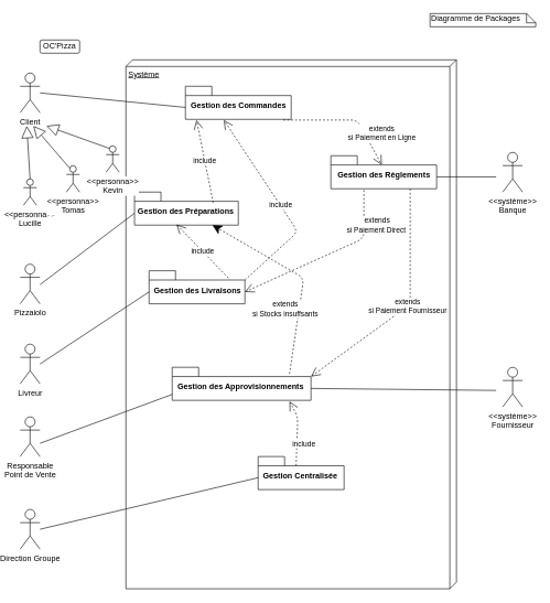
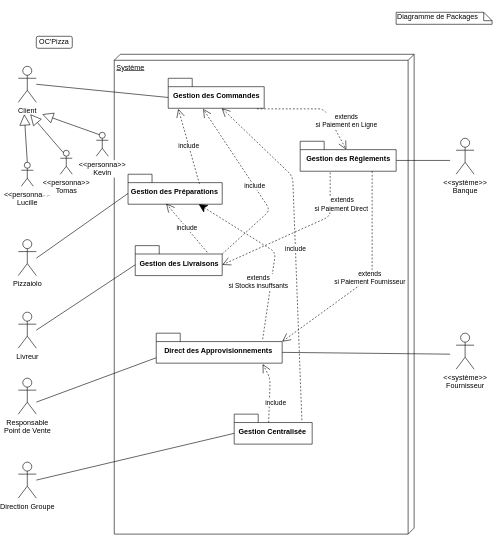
  <mxCell id="0" />
  <mxCell id="1" parent="0" />
  <mxCell id="2" value="Système" style="verticalAlign=top;align=left;spacingTop=8;spacingLeft=2;spacingRight=12;shape=cube;size=10;direction=south;fontStyle=4;html=1;" parent="1" vertex="1"><mxGeometry x="180" y="90" width="500" height="800" as="geometry" /></mxCell>
  <mxCell id="3" value="OC'Pizza" style="rounded=1;whiteSpace=wrap;html=1;" parent="1" vertex="1"><mxGeometry x="50" y="60" width="60" height="20" as="geometry" /></mxCell>
- <mxCell id="4" value="Diagramme de Packages" style="shape=note;whiteSpace=wrap;html=1;size=14;verticalAlign=top;align=left;spacingTop=-6;" parent="1" vertex="1"><mxGeometry x="640" y="20" width="160" height="20" as="geometry" /></mxCell>
+ <mxCell id="4" value="Diagramme de Packages" style="shape=note;whiteSpace=wrap;html=1;size=14;verticalAlign=top;align=left;spacingTop=-6;" parent="1" vertex="1"><mxGeometry x="650" y="20" width="160" height="20" as="geometry" /></mxCell>
  <mxCell id="5" value="Client" style="shape=umlActor;verticalLabelPosition=bottom;labelBackgroundColor=#ffffff;verticalAlign=top;html=1;" parent="1" vertex="1"><mxGeometry x="20" y="110" width="30" height="60" as="geometry" /></mxCell>
  <mxCell id="6" value="Gestion des Commandes" style="shape=folder;fontStyle=1;spacingTop=10;tabWidth=40;tabHeight=14;tabPosition=left;html=1;" parent="1" vertex="1"><mxGeometry x="270" y="130" width="160" height="50" as="geometry" /></mxCell>
  <mxCell id="7" value="Livreur" style="shape=umlActor;verticalLabelPosition=bottom;labelBackgroundColor=#ffffff;verticalAlign=top;html=1;" parent="1" vertex="1"><mxGeometry x="20" y="520" width="30" height="60" as="geometry" /></mxCell>
  <mxCell id="8" value="Pizzaiolo" style="shape=umlActor;verticalLabelPosition=bottom;labelBackgroundColor=#ffffff;verticalAlign=top;html=1;" parent="1" vertex="1"><mxGeometry x="20" y="399" width="30" height="60" as="geometry" /></mxCell>
- <mxCell id="9" value="Gestion des Préparations&amp;nbsp;" style="shape=folder;fontStyle=1;spacingTop=10;tabWidth=40;tabHeight=14;tabPosition=left;html=1;" parent="1" vertex="1"><mxGeometry x="193" y="290" width="157" height="50" as="geometry" /></mxCell>
+ <mxCell id="9" value="Gestion des Préparations&amp;nbsp;" style="shape=folder;fontStyle=1;spacingTop=10;tabWidth=40;tabHeight=14;tabPosition=left;html=1;" parent="1" vertex="1"><mxGeometry x="203" y="290" width="157" height="50" as="geometry" /></mxCell>
  <mxCell id="10" value="Responsable&lt;br&gt;Point de Vente" style="shape=umlActor;verticalLabelPosition=bottom;labelBackgroundColor=#ffffff;verticalAlign=top;html=1;" parent="1" vertex="1"><mxGeometry x="20" y="630" width="30" height="60" as="geometry" /></mxCell>
- <mxCell id="11" value="Gestion des Approvisionnements&amp;nbsp;" style="shape=folder;fontStyle=1;spacingTop=10;tabWidth=40;tabHeight=14;tabPosition=left;html=1;" parent="1" vertex="1"><mxGeometry x="250" y="555" width="210" height="50" as="geometry" /></mxCell>
+ <mxCell id="11" value="Direct des Approvisionnements&amp;nbsp;" style="shape=folder;fontStyle=1;spacingTop=10;tabWidth=40;tabHeight=14;tabPosition=left;html=1;" parent="1" vertex="1"><mxGeometry x="250" y="555" width="210" height="50" as="geometry" /></mxCell>
  <mxCell id="12" value="Direction Groupe" style="shape=umlActor;verticalLabelPosition=bottom;labelBackgroundColor=#ffffff;verticalAlign=top;html=1;" parent="1" vertex="1"><mxGeometry x="20" y="770" width="30" height="60" as="geometry" /></mxCell>
  <mxCell id="13" value="Gestion Centralisée&amp;nbsp;" style="shape=folder;fontStyle=1;spacingTop=10;tabWidth=40;tabHeight=14;tabPosition=left;html=1;" parent="1" vertex="1"><mxGeometry x="380" y="690" width="130" height="50" as="geometry" /></mxCell>
  <mxCell id="14" value="&amp;lt;&amp;lt;système&amp;gt;&amp;gt;&lt;br&gt;Banque" style="shape=umlActor;verticalLabelPosition=bottom;labelBackgroundColor=#ffffff;verticalAlign=top;html=1;" parent="1" vertex="1"><mxGeometry x="750" y="230" width="30" height="60" as="geometry" /></mxCell>
  <mxCell id="15" value="Gestion des Livraisons" style="shape=folder;fontStyle=1;spacingTop=10;tabWidth=40;tabHeight=14;tabPosition=left;html=1;" parent="1" vertex="1"><mxGeometry x="215" y="409" width="145" height="50" as="geometry" /></mxCell>
  <mxCell id="16" value="" style="endArrow=none;html=1;entryX=0;entryY=0;entryDx=0;entryDy=32;entryPerimeter=0;" parent="1" target="6" edge="1"><mxGeometry width="50" height="50" relative="1" as="geometry"><mxPoint x="50" y="140" as="sourcePoint" /><mxPoint x="150" y="100" as="targetPoint" /><Array as="points" /></mxGeometry></mxCell>
  <mxCell id="17" value="" style="endArrow=none;html=1;entryX=0;entryY=0;entryDx=0;entryDy=32;entryPerimeter=0;" parent="1" target="9" edge="1"><mxGeometry width="50" height="50" relative="1" as="geometry"><mxPoint x="50" y="430" as="sourcePoint" /><mxPoint x="290" y="369.52" as="targetPoint" /><Array as="points" /></mxGeometry></mxCell>
  <mxCell id="18" value="" style="endArrow=none;html=1;entryX=0;entryY=0;entryDx=0;entryDy=32;entryPerimeter=0;" parent="1" target="15" edge="1"><mxGeometry width="50" height="50" relative="1" as="geometry"><mxPoint x="50" y="550" as="sourcePoint" /><mxPoint x="280" y="470" as="targetPoint" /><Array as="points" /></mxGeometry></mxCell>
  <mxCell id="19" value="" style="endArrow=none;html=1;entryX=0;entryY=0;entryDx=0;entryDy=41;entryPerimeter=0;" parent="1" target="11" edge="1"><mxGeometry width="50" height="50" relative="1" as="geometry"><mxPoint x="50" y="670" as="sourcePoint" /><mxPoint x="240" y="678" as="targetPoint" /><Array as="points" /></mxGeometry></mxCell>
  <mxCell id="20" value="" style="endArrow=none;html=1;entryX=0;entryY=0;entryDx=0;entryDy=32;entryPerimeter=0;" parent="1" target="13" edge="1"><mxGeometry width="50" height="50" relative="1" as="geometry"><mxPoint x="50" y="800" as="sourcePoint" /><mxPoint x="285" y="812" as="targetPoint" /><Array as="points" /></mxGeometry></mxCell>
  <mxCell id="21" value="" style="endArrow=none;html=1;exitX=0;exitY=0;exitDx=160;exitDy=32;exitPerimeter=0;" parent="1" source="30" edge="1"><mxGeometry width="50" height="50" relative="1" as="geometry"><mxPoint x="500" y="160.5" as="sourcePoint" /><mxPoint x="740" y="267" as="targetPoint" /><Array as="points" /></mxGeometry></mxCell>
  <mxCell id="22" value="&amp;lt;&amp;lt;système&amp;gt;&amp;gt;&lt;br&gt;Fournisseur" style="shape=umlActor;verticalLabelPosition=bottom;labelBackgroundColor=#ffffff;verticalAlign=top;html=1;" parent="1" vertex="1"><mxGeometry x="750" y="555" width="30" height="60" as="geometry" /></mxCell>
  <mxCell id="23" value="" style="endArrow=none;html=1;exitX=0;exitY=0;exitDx=210;exitDy=32;exitPerimeter=0;" parent="1" source="11" edge="1"><mxGeometry width="50" height="50" relative="1" as="geometry"><mxPoint x="640" y="650" as="sourcePoint" /><mxPoint x="740" y="590" as="targetPoint" /></mxGeometry></mxCell>
  <mxCell id="24" value="include" style="endArrow=open;endSize=12;dashed=1;html=1;entryX=0.105;entryY=1.02;entryDx=0;entryDy=0;entryPerimeter=0;exitX=0.758;exitY=0.32;exitDx=0;exitDy=0;exitPerimeter=0;" parent="1" source="9" target="6" edge="1"><mxGeometry width="160" relative="1" as="geometry"><mxPoint x="345" y="300" as="sourcePoint" /><mxPoint x="370" y="229.5" as="targetPoint" /><mxPoint as="offset" /></mxGeometry></mxCell>
  <mxCell id="25" value="extends&lt;br&gt;si Stocks insuffsants" style="endArrow=classic;endSize=12;dashed=1;html=1;entryX=0.75;entryY=1;entryDx=0;entryDy=0;entryPerimeter=0;exitX=0.845;exitY=0.2;exitDx=0;exitDy=0;exitPerimeter=0;" parent="1" source="11" target="9" edge="1"><mxGeometry x="-0.376" y="21" width="160" relative="1" as="geometry"><mxPoint x="446" y="560" as="sourcePoint" /><mxPoint x="550" y="510" as="targetPoint" /><Array as="points"><mxPoint x="449" y="420" /></Array><mxPoint as="offset" /></mxGeometry></mxCell>
  <mxCell id="26" value="include" style="endArrow=open;endSize=12;dashed=1;html=1;entryX=0.405;entryY=0.98;entryDx=0;entryDy=0;entryPerimeter=0;" parent="1" target="9" edge="1"><mxGeometry width="160" relative="1" as="geometry"><mxPoint x="335" y="420" as="sourcePoint" /><mxPoint x="490" y="420.5" as="targetPoint" /><Array as="points" /><mxPoint as="offset" /></mxGeometry></mxCell>
  <mxCell id="27" value="include" style="endArrow=open;endSize=12;dashed=1;html=1;entryX=0.363;entryY=1.02;entryDx=0;entryDy=0;entryPerimeter=0;exitX=0;exitY=0;exitDx=145;exitDy=14;exitPerimeter=0;" parent="1" source="15" target="6" edge="1"><mxGeometry width="160" relative="1" as="geometry"><mxPoint x="385" y="420" as="sourcePoint" /><mxPoint x="424" y="230" as="targetPoint" /><Array as="points"><mxPoint x="440" y="350" /></Array></mxGeometry></mxCell>
  <mxCell id="28" value="include" style="endArrow=open;endSize=12;dashed=1;html=1;exitX=0.442;exitY=0.28;exitDx=0;exitDy=0;exitPerimeter=0;entryX=0.845;entryY=1.03;entryDx=0;entryDy=0;entryPerimeter=0;" parent="1" source="13" target="11" edge="1"><mxGeometry x="-0.349" y="-10" width="160" relative="1" as="geometry"><mxPoint x="483.5" y="704" as="sourcePoint" /><mxPoint x="410" y="476.5" as="targetPoint" /><Array as="points"><mxPoint x="440" y="630" /></Array><mxPoint as="offset" /></mxGeometry></mxCell>
+ <mxCell id="29" value="include" style="endArrow=open;endSize=12;dashed=1;html=1;exitX=0.868;exitY=0.2;exitDx=0;exitDy=0;exitPerimeter=0;entryX=0.558;entryY=1;entryDx=0;entryDy=0;entryPerimeter=0;" parent="1" source="13" target="6" edge="1"><mxGeometry width="160" relative="1" as="geometry"><mxPoint x="527.5" y="385.808" as="sourcePoint" /><mxPoint x="460.18" y="230" as="targetPoint" /><Array as="points"><mxPoint x="477.5" y="293.5" /></Array></mxGeometry></mxCell>
  <mxCell id="30" value="Gestion des Règlements" style="shape=folder;fontStyle=1;spacingTop=10;tabWidth=40;tabHeight=14;tabPosition=left;html=1;" parent="1" vertex="1"><mxGeometry x="490" y="235" width="160" height="50" as="geometry" /></mxCell>
  <mxCell id="31" value="extends&lt;br&gt;si Paiement en Ligne" style="endArrow=open;endSize=12;dashed=1;html=1;entryX=0.481;entryY=0.28;entryDx=0;entryDy=0;entryPerimeter=0;exitX=0.925;exitY=1.02;exitDx=0;exitDy=0;exitPerimeter=0;" parent="1" source="6" target="30" edge="1"><mxGeometry x="0.166" y="-22" width="160" relative="1" as="geometry"><mxPoint x="430" y="187" as="sourcePoint" /><mxPoint x="590" y="187" as="targetPoint" /><Array as="points"><mxPoint x="530" y="181" /></Array><mxPoint x="39" y="-2" as="offset" /></mxGeometry></mxCell>
  <mxCell id="32" value="extends&lt;br&gt;si Paiement Direct&amp;nbsp;" style="endArrow=open;endSize=12;dashed=1;html=1;entryX=0;entryY=0;entryDx=145;entryDy=32;entryPerimeter=0;" parent="1" target="15" edge="1"><mxGeometry x="-0.608" y="20" width="160" relative="1" as="geometry"><mxPoint x="540" y="287" as="sourcePoint" /><mxPoint x="700" y="450" as="targetPoint" /><Array as="points"><mxPoint x="540" y="330" /><mxPoint x="540" y="360" /></Array><mxPoint as="offset" /></mxGeometry></mxCell>
  <mxCell id="33" value="extends&lt;br&gt;si Paiement Fournisseur" style="endArrow=open;endSize=12;dashed=1;html=1;entryX=0;entryY=0;entryDx=210;entryDy=14;entryPerimeter=0;exitX=0.75;exitY=1;exitDx=0;exitDy=0;exitPerimeter=0;" parent="1" source="30" target="11" edge="1"><mxGeometry width="160" relative="1" as="geometry"><mxPoint x="690" y="340" as="sourcePoint" /><mxPoint x="570" y="450" as="targetPoint" /><Array as="points"><mxPoint x="610" y="460" /></Array></mxGeometry></mxCell>
  <mxCell id="34" value="&amp;lt;&amp;lt;personna&amp;gt;&amp;gt;&lt;br&gt;Lucille" style="shape=umlActor;verticalLabelPosition=bottom;labelBackgroundColor=#ffffff;verticalAlign=top;html=1;" parent="1" vertex="1"><mxGeometry x="25" y="270" width="20" height="40" as="geometry" /></mxCell>
  <mxCell id="35" value="&amp;lt;&amp;lt;personna&amp;gt;&amp;gt;&lt;br&gt;Tomas" style="shape=umlActor;verticalLabelPosition=bottom;labelBackgroundColor=#ffffff;verticalAlign=top;html=1;" parent="1" vertex="1"><mxGeometry x="90" y="250" width="20" height="40" as="geometry" /></mxCell>
  <mxCell id="36" value="&amp;lt;&amp;lt;personna&amp;gt;&amp;gt;&lt;br&gt;Kevin" style="shape=umlActor;verticalLabelPosition=bottom;labelBackgroundColor=#ffffff;verticalAlign=top;html=1;" parent="1" vertex="1"><mxGeometry x="150" y="220" width="20" height="40" as="geometry" /></mxCell>
  <mxCell id="37" value="" style="endArrow=block;endSize=16;endFill=0;html=1;exitX=0.5;exitY=0;exitDx=0;exitDy=0;exitPerimeter=0;" parent="1" source="34" edge="1"><mxGeometry width="160" relative="1" as="geometry"><mxPoint x="-10" y="350" as="sourcePoint" /><mxPoint x="30" y="190" as="targetPoint" /></mxGeometry></mxCell>
  <mxCell id="38" value="" style="endArrow=block;endSize=16;endFill=0;html=1;exitX=0.25;exitY=0.1;exitDx=0;exitDy=0;exitPerimeter=0;" parent="1" source="35" edge="1"><mxGeometry width="160" relative="1" as="geometry"><mxPoint x="20" y="260" as="sourcePoint" /><mxPoint x="40" y="190" as="targetPoint" /></mxGeometry></mxCell>
  <mxCell id="39" value="" style="endArrow=block;endSize=16;endFill=0;html=1;exitX=0.25;exitY=0.1;exitDx=0;exitDy=0;exitPerimeter=0;" parent="1" source="36" edge="1"><mxGeometry width="160" relative="1" as="geometry"><mxPoint x="127.5" y="250" as="sourcePoint" /><mxPoint x="60" y="190" as="targetPoint" /></mxGeometry></mxCell>
